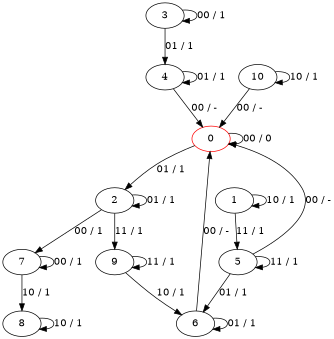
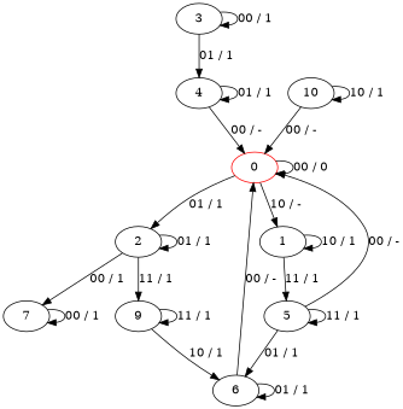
  digraph {
    0 [color=red]
    1
    2
    5
    7
    9
    3
    4
    6
-   8
    10
    0 -> 0 [label="00 / 0"]
+   0 -> 1 [label="10 / -"]
    0 -> 2 [label="01 / 1"]
    1 -> 1 [label="10 / 1"]
    1 -> 5 [label="11 / 1"]
    2 -> 2 [label="01 / 1"]
    2 -> 7 [label="00 / 1"]
    2 -> 9 [label="11 / 1"]
    5 -> 0 [label="00 / -"]
    5 -> 5 [label="11 / 1"]
    5 -> 6 [label="01 / 1"]
    7 -> 7 [label="00 / 1"]
-   7 -> 8 [label="10 / 1"]
    9 -> 9 [label="11 / 1"]
    9 -> 6 [label="10 / 1"]
    3 -> 3 [label="00 / 1"]
    3 -> 4 [label="01 / 1"]
    4 -> 0 [label="00 / -"]
    4 -> 4 [label="01 / 1"]
    6 -> 0 [label="00 / -"]
    6 -> 6 [label="01 / 1"]
-   8 -> 8 [label="10 / 1"]
    10 -> 0 [label="00 / -"]
    10 -> 10 [label="10 / 1"]
  }
